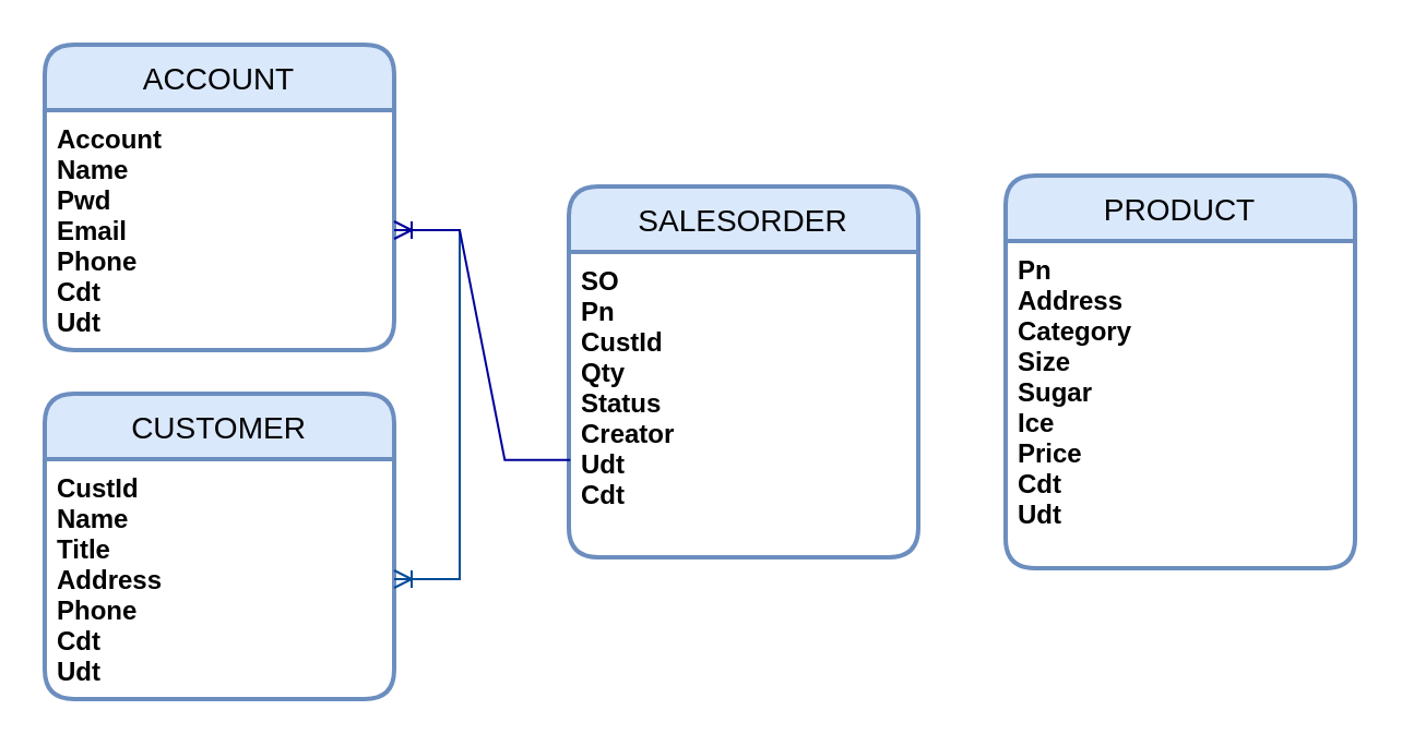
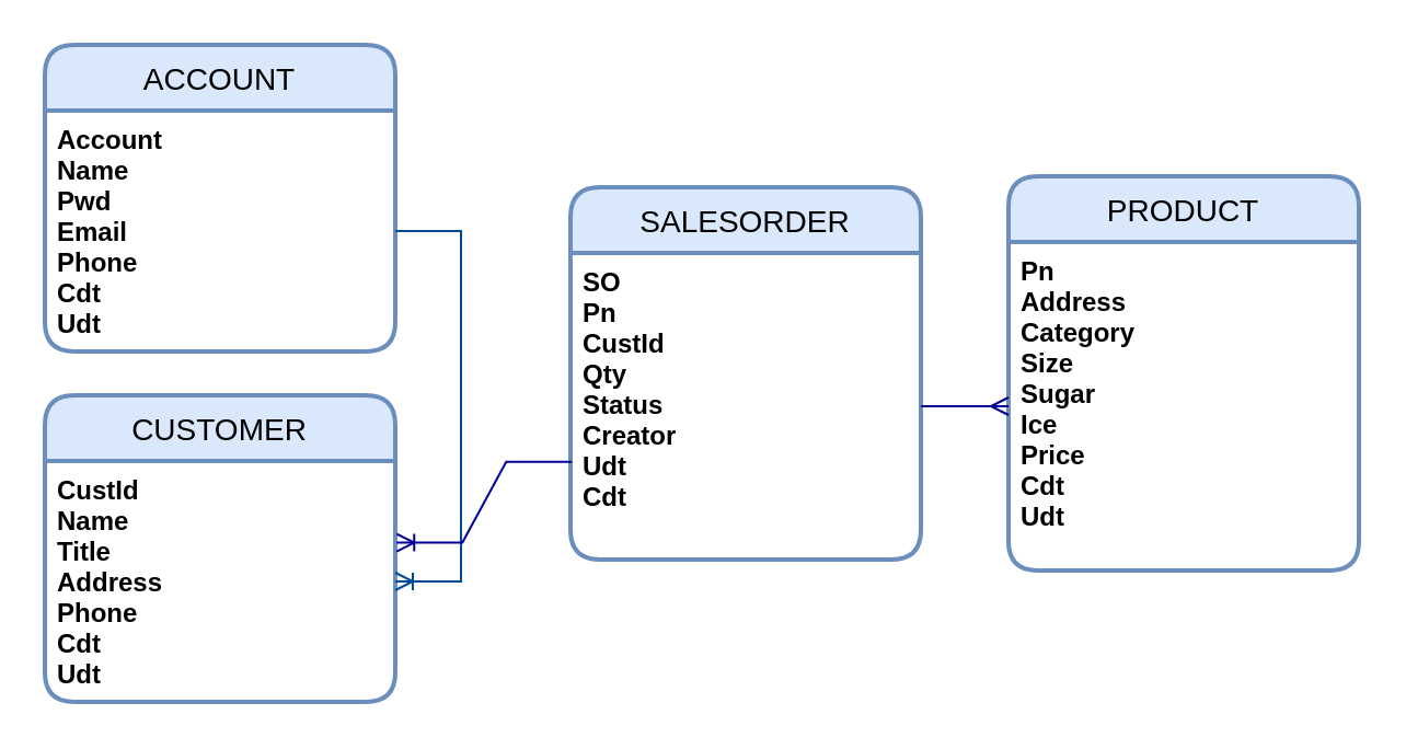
  <mxCell id="0" />
  <mxCell id="1" parent="0" />
  <mxCell id="2" value="ACCOUNT" style="swimlane;childLayout=stackLayout;horizontal=1;startSize=30;horizontalStack=0;rounded=1;fontSize=14;fontStyle=0;strokeWidth=2;resizeParent=0;resizeLast=1;shadow=0;dashed=0;align=center;fillColor=#dae8fc;strokeColor=#6c8ebf;" vertex="1" parent="1"><mxGeometry x="20" y="20" width="160" height="140" as="geometry" /></mxCell>
  <mxCell id="3" value="Account&#10;Name&#10;Pwd&#10;Email&#10;Phone&#10;Cdt&#10;Udt" style="align=left;strokeColor=none;fillColor=none;spacingLeft=4;fontSize=12;verticalAlign=top;resizable=0;rotatable=0;part=1;fontStyle=1" vertex="1" parent="2"><mxGeometry y="30" width="160" height="110" as="geometry" /></mxCell>
  <mxCell id="4" value="PRODUCT" style="swimlane;childLayout=stackLayout;horizontal=1;startSize=30;horizontalStack=0;rounded=1;fontSize=14;fontStyle=0;strokeWidth=2;resizeParent=0;resizeLast=1;shadow=0;dashed=0;align=center;fillColor=#dae8fc;strokeColor=#6c8ebf;" vertex="1" parent="1"><mxGeometry x="460" y="80" width="160" height="180" as="geometry" /></mxCell>
  <mxCell id="5" value="Pn&#10;Address&#10;Category&#10;Size&#10;Sugar&#10;Ice&#10;Price&#10;Cdt&#10;Udt" style="align=left;strokeColor=none;fillColor=none;spacingLeft=4;fontSize=12;verticalAlign=top;resizable=0;rotatable=0;part=1;fontStyle=1" vertex="1" parent="4"><mxGeometry y="30" width="160" height="150" as="geometry" /></mxCell>
  <mxCell id="6" value="CUSTOMER" style="swimlane;childLayout=stackLayout;horizontal=1;startSize=30;horizontalStack=0;rounded=1;fontSize=14;fontStyle=0;strokeWidth=2;resizeParent=0;resizeLast=1;shadow=0;dashed=0;align=center;fillColor=#dae8fc;strokeColor=#6c8ebf;" vertex="1" parent="1"><mxGeometry x="20" y="180" width="160" height="140" as="geometry" /></mxCell>
  <mxCell id="7" value="CustId&#10;Name&#10;Title&#10;Address&#10;Phone&#10;Cdt&#10;Udt" style="align=left;strokeColor=none;fillColor=none;spacingLeft=4;fontSize=12;verticalAlign=top;resizable=0;rotatable=0;part=1;fontStyle=1" vertex="1" parent="6"><mxGeometry y="30" width="160" height="110" as="geometry" /></mxCell>
  <mxCell id="8" value="SALESORDER" style="swimlane;childLayout=stackLayout;horizontal=1;startSize=30;horizontalStack=0;rounded=1;fontSize=14;fontStyle=0;strokeWidth=2;resizeParent=0;resizeLast=1;shadow=0;dashed=0;align=center;fillColor=#dae8fc;strokeColor=#6c8ebf;" vertex="1" parent="1"><mxGeometry x="260" y="85" width="160" height="170" as="geometry" /></mxCell>
  <mxCell id="9" value="SO&#10;Pn&#10;CustId&#10;Qty&#10;Status&#10;Creator&#10;Udt&#10;Cdt" style="align=left;strokeColor=none;fillColor=none;spacingLeft=4;fontSize=12;verticalAlign=top;resizable=0;rotatable=0;part=1;fontStyle=1" vertex="1" parent="8"><mxGeometry y="30" width="160" height="140" as="geometry" /></mxCell>
+ <mxCell id="10" value="" style="edgeStyle=entityRelationEdgeStyle;fontSize=12;html=1;endArrow=ERmany;rounded=0;exitX=1;exitY=0.5;exitDx=0;exitDy=0;strokeColor=#000099;" edge="1" parent="1" source="9" target="5"><mxGeometry width="100" height="100" relative="1" as="geometry"><mxPoint x="410" y="180" as="sourcePoint" /><mxPoint x="390" y="80" as="targetPoint" /></mxGeometry></mxCell>
  <mxCell id="11" value="" style="edgeStyle=entityRelationEdgeStyle;fontSize=12;html=1;endArrow=ERoneToMany;rounded=0;exitX=1;exitY=0.5;exitDx=0;exitDy=0;fillColor=#dae8fc;strokeColor=#004C99;" edge="1" parent="1" source="3" target="7"><mxGeometry width="100" height="100" relative="1" as="geometry"><mxPoint x="290" y="180" as="sourcePoint" /><mxPoint x="390" y="80" as="targetPoint" /></mxGeometry></mxCell>
- <mxCell id="12" value="" style="edgeStyle=entityRelationEdgeStyle;fontSize=12;html=1;endArrow=ERoneToMany;rounded=0;exitX=0.004;exitY=0.681;exitDx=0;exitDy=0;exitPerimeter=0;strokeColor=#000099;" edge="1" parent="1" source="9" target="3"><mxGeometry width="100" height="100" relative="1" as="geometry"><mxPoint x="290" y="280" as="sourcePoint" /><mxPoint x="280" y="350" as="targetPoint" /></mxGeometry></mxCell>
+ <mxCell id="12" value="" style="edgeStyle=entityRelationEdgeStyle;fontSize=12;html=1;endArrow=ERoneToMany;rounded=0;exitX=0.004;exitY=0.681;exitDx=0;exitDy=0;exitPerimeter=0;entryX=1.004;entryY=0.339;entryDx=0;entryDy=0;entryPerimeter=0;strokeColor=#000099;" edge="1" parent="1" source="9" target="7"><mxGeometry width="100" height="100" relative="1" as="geometry"><mxPoint x="290" y="280" as="sourcePoint" /><mxPoint x="280" y="350" as="targetPoint" /></mxGeometry></mxCell>
